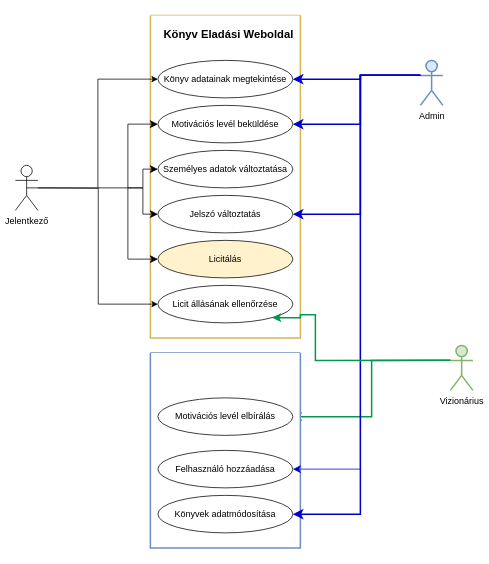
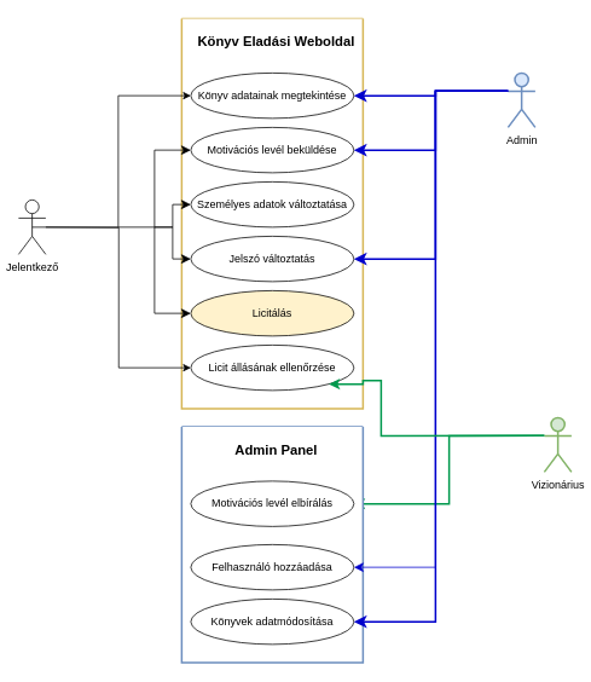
  <mxCell id="0" />
  <mxCell id="1" parent="0" />
  <mxCell id="2" value="" style="swimlane;startSize=0;fontFamily=Tahoma;fillColor=#fff2cc;strokeColor=#d6b656;swimlaneFillColor=default;strokeWidth=2;" vertex="1" parent="1"><mxGeometry x="200" y="20" width="200" height="430" as="geometry" /></mxCell>
  <mxCell id="3" value="&lt;b&gt;&lt;font style=&quot;font-size: 15px;&quot;&gt;Könyv Eladási Weboldal&lt;/font&gt;&lt;/b&gt;" style="text;html=1;align=center;verticalAlign=middle;resizable=0;points=[];autosize=1;strokeColor=none;fillColor=none;" vertex="1" parent="2"><mxGeometry x="4" y="10" width="200" height="30" as="geometry" /></mxCell>
  <mxCell id="4" value="Könyv adatainak megtekintése" style="ellipse;whiteSpace=wrap;html=1;" vertex="1" parent="2"><mxGeometry x="10" y="60" width="180" height="50" as="geometry" /></mxCell>
  <mxCell id="5" value="Motivációs levél beküldése" style="ellipse;whiteSpace=wrap;html=1;" vertex="1" parent="2"><mxGeometry x="10" y="120" width="180" height="50" as="geometry" /></mxCell>
  <mxCell id="6" value="Személyes adatok változtatása" style="ellipse;whiteSpace=wrap;html=1;" vertex="1" parent="2"><mxGeometry x="10" y="180" width="180" height="50" as="geometry" /></mxCell>
  <mxCell id="7" value="Jelszó változtatás" style="ellipse;whiteSpace=wrap;html=1;" vertex="1" parent="2"><mxGeometry x="10" y="240" width="180" height="50" as="geometry" /></mxCell>
  <mxCell id="8" value="Licitálás" style="ellipse;whiteSpace=wrap;html=1;fillColor=#fff2cc;" vertex="1" parent="2"><mxGeometry x="10" y="300" width="180" height="50" as="geometry" /></mxCell>
  <mxCell id="9" value="Licit állásának ellenőrzése" style="ellipse;whiteSpace=wrap;html=1;" vertex="1" parent="2"><mxGeometry x="10" y="360" width="180" height="50" as="geometry" /></mxCell>
  <mxCell id="10" style="edgeStyle=orthogonalEdgeStyle;rounded=0;orthogonalLoop=1;jettySize=auto;html=1;entryX=0;entryY=0.5;entryDx=0;entryDy=0;exitX=0.5;exitY=0.5;exitDx=0;exitDy=0;exitPerimeter=0;" edge="1" parent="1" source="11" target="4"><mxGeometry relative="1" as="geometry"><mxPoint x="50" y="250" as="sourcePoint" /></mxGeometry></mxCell>
  <mxCell id="11" value="Jelentkező" style="shape=umlActor;verticalLabelPosition=bottom;verticalAlign=top;html=1;outlineConnect=0;" vertex="1" parent="1"><mxGeometry x="20" y="220" width="30" height="60" as="geometry" /></mxCell>
  <mxCell id="12" value="Admin" style="shape=umlActor;verticalLabelPosition=bottom;verticalAlign=top;html=1;outlineConnect=0;strokeWidth=2;fillColor=#dae8fc;strokeColor=#6c8ebf;" vertex="1" parent="1"><mxGeometry x="560" y="80" width="30" height="60" as="geometry" /></mxCell>
  <mxCell id="13" style="edgeStyle=orthogonalEdgeStyle;rounded=0;orthogonalLoop=1;jettySize=auto;html=1;exitX=0;exitY=0.333;exitDx=0;exitDy=0;exitPerimeter=0;entryX=1;entryY=0.5;entryDx=0;entryDy=0;fontColor=#3FFF33;strokeColor=#00994D;strokeWidth=2;" edge="1" parent="1" source="14" target="17"><mxGeometry relative="1" as="geometry" /></mxCell>
  <mxCell id="14" value="Vizionárius" style="shape=umlActor;verticalLabelPosition=bottom;verticalAlign=top;html=1;outlineConnect=0;strokeWidth=2;fillColor=#d5e8d4;strokeColor=#82b366;" vertex="1" parent="1"><mxGeometry x="600" y="460" width="30" height="60" as="geometry" /></mxCell>
  <mxCell id="15" value="" style="swimlane;startSize=0;fontFamily=Tahoma;swimlaneFillColor=default;fillColor=#dae8fc;strokeColor=#6c8ebf;strokeWidth=2;" vertex="1" parent="1"><mxGeometry x="200" y="470" width="200" height="260" as="geometry" /></mxCell>
+ <mxCell id="16" value="&lt;b&gt;&lt;font style=&quot;font-size: 15px;&quot;&gt;Admin Panel&lt;/font&gt;&lt;/b&gt;" style="text;html=1;align=center;verticalAlign=middle;resizable=0;points=[];autosize=1;strokeColor=none;fillColor=none;" vertex="1" parent="15"><mxGeometry x="49" y="10" width="110" height="30" as="geometry" /></mxCell>
  <mxCell id="17" value="Motivációs levél elbírálás" style="ellipse;whiteSpace=wrap;html=1;" vertex="1" parent="15"><mxGeometry x="10" y="60" width="180" height="50" as="geometry" /></mxCell>
  <mxCell id="18" value="Felhasználó hozzáadása" style="ellipse;whiteSpace=wrap;html=1;" vertex="1" parent="15"><mxGeometry x="10" y="130" width="180" height="50" as="geometry" /></mxCell>
  <mxCell id="19" value="Könyvek adatmódosítása" style="ellipse;whiteSpace=wrap;html=1;" vertex="1" parent="15"><mxGeometry x="10" y="190" width="180" height="50" as="geometry" /></mxCell>
  <mxCell id="20" value="" style="edgeStyle=elbowEdgeStyle;elbow=horizontal;endArrow=classic;html=1;curved=0;rounded=0;endSize=8;startSize=8;entryX=0;entryY=0.5;entryDx=0;entryDy=0;" edge="1" parent="1" target="5"><mxGeometry width="50" height="50" relative="1" as="geometry"><mxPoint x="130" y="250" as="sourcePoint" /><mxPoint x="180" y="200" as="targetPoint" /></mxGeometry></mxCell>
  <mxCell id="21" value="" style="edgeStyle=elbowEdgeStyle;elbow=horizontal;endArrow=classic;html=1;curved=0;rounded=0;endSize=8;startSize=8;entryX=0;entryY=0.5;entryDx=0;entryDy=0;" edge="1" parent="1" target="6"><mxGeometry width="50" height="50" relative="1" as="geometry"><mxPoint x="170" y="250" as="sourcePoint" /><mxPoint x="220" y="175" as="targetPoint" /></mxGeometry></mxCell>
  <mxCell id="22" value="" style="edgeStyle=elbowEdgeStyle;elbow=horizontal;endArrow=classic;html=1;curved=0;rounded=0;endSize=8;startSize=8;entryX=0;entryY=0.5;entryDx=0;entryDy=0;" edge="1" parent="1" target="7"><mxGeometry width="50" height="50" relative="1" as="geometry"><mxPoint x="170" y="250" as="sourcePoint" /><mxPoint x="220" y="235" as="targetPoint" /></mxGeometry></mxCell>
  <mxCell id="23" value="" style="edgeStyle=elbowEdgeStyle;elbow=horizontal;endArrow=classic;html=1;curved=0;rounded=0;endSize=8;startSize=8;entryX=0;entryY=0.5;entryDx=0;entryDy=0;" edge="1" parent="1" target="8"><mxGeometry width="50" height="50" relative="1" as="geometry"><mxPoint x="170" y="250" as="sourcePoint" /><mxPoint x="220" y="175" as="targetPoint" /><Array as="points"><mxPoint x="170" y="300" /></Array></mxGeometry></mxCell>
  <mxCell id="24" value="" style="edgeStyle=elbowEdgeStyle;elbow=horizontal;endArrow=classic;html=1;curved=0;rounded=0;endSize=8;startSize=8;exitX=0;exitY=0.333;exitDx=0;exitDy=0;exitPerimeter=0;entryX=1;entryY=0.5;entryDx=0;entryDy=0;strokeColor=#0000CC;strokeWidth=2;" edge="1" parent="1" source="12" target="4"><mxGeometry width="50" height="50" relative="1" as="geometry"><mxPoint x="280" y="400" as="sourcePoint" /><mxPoint x="330" y="350" as="targetPoint" /><Array as="points"><mxPoint x="480" y="110" /></Array></mxGeometry></mxCell>
  <mxCell id="25" value="" style="edgeStyle=elbowEdgeStyle;elbow=horizontal;endArrow=classic;html=1;curved=0;rounded=0;endSize=8;startSize=8;entryX=1;entryY=0.5;entryDx=0;entryDy=0;strokeColor=#0000CC;strokeWidth=2;" edge="1" parent="1" target="5"><mxGeometry width="50" height="50" relative="1" as="geometry"><mxPoint x="480" y="100" as="sourcePoint" /><mxPoint x="400" y="115" as="targetPoint" /><Array as="points"><mxPoint x="480" y="130" /><mxPoint x="480" y="150" /></Array></mxGeometry></mxCell>
  <mxCell id="26" value="" style="edgeStyle=elbowEdgeStyle;elbow=horizontal;endArrow=classic;html=1;curved=0;rounded=0;endSize=8;startSize=8;entryX=1;entryY=0.5;entryDx=0;entryDy=0;exitX=0;exitY=0.333;exitDx=0;exitDy=0;exitPerimeter=0;strokeColor=#0000CC;strokeWidth=2;" edge="1" parent="1" source="12" target="7"><mxGeometry width="50" height="50" relative="1" as="geometry"><mxPoint x="570" y="110" as="sourcePoint" /><mxPoint x="400" y="235" as="targetPoint" /><Array as="points"><mxPoint x="480" y="200" /></Array></mxGeometry></mxCell>
  <mxCell id="27" value="" style="edgeStyle=elbowEdgeStyle;elbow=horizontal;endArrow=classic;html=1;curved=0;rounded=0;endSize=8;startSize=8;entryX=1;entryY=0.5;entryDx=0;entryDy=0;exitX=0;exitY=0.333;exitDx=0;exitDy=0;exitPerimeter=0;strokeColor=#0000CC;" edge="1" parent="1" source="12" target="18"><mxGeometry width="50" height="50" relative="1" as="geometry"><mxPoint x="570" y="110" as="sourcePoint" /><mxPoint x="400" y="295" as="targetPoint" /><Array as="points"><mxPoint x="480" y="330" /></Array></mxGeometry></mxCell>
  <mxCell id="28" value="" style="edgeStyle=elbowEdgeStyle;elbow=horizontal;endArrow=classic;html=1;curved=0;rounded=0;endSize=8;startSize=8;entryX=1;entryY=0.5;entryDx=0;entryDy=0;exitX=0;exitY=0.333;exitDx=0;exitDy=0;exitPerimeter=0;strokeColor=#0000CC;strokeWidth=2;" edge="1" parent="1" source="12" target="19"><mxGeometry width="50" height="50" relative="1" as="geometry"><mxPoint x="570" y="110" as="sourcePoint" /><mxPoint x="400" y="565" as="targetPoint" /><Array as="points"><mxPoint x="480" y="360" /></Array></mxGeometry></mxCell>
  <mxCell id="29" style="edgeStyle=orthogonalEdgeStyle;rounded=0;orthogonalLoop=1;jettySize=auto;html=1;entryX=0;entryY=0.5;entryDx=0;entryDy=0;" edge="1" parent="1" target="9"><mxGeometry relative="1" as="geometry"><mxPoint x="50" y="250" as="sourcePoint" /><mxPoint x="220" y="115" as="targetPoint" /></mxGeometry></mxCell>
  <mxCell id="30" style="edgeStyle=orthogonalEdgeStyle;rounded=0;orthogonalLoop=1;jettySize=auto;html=1;exitX=0;exitY=0.333;exitDx=0;exitDy=0;exitPerimeter=0;fontColor=#3FFF33;strokeColor=#00994D;strokeWidth=2;" edge="1" parent="1" source="14" target="9"><mxGeometry relative="1" as="geometry"><mxPoint x="630" y="490" as="sourcePoint" /><mxPoint x="380" y="423" as="targetPoint" /><Array as="points"><mxPoint x="420" y="480" /><mxPoint x="420" y="419" /><mxPoint x="400" y="419" /><mxPoint x="400" y="423" /></Array></mxGeometry></mxCell>
